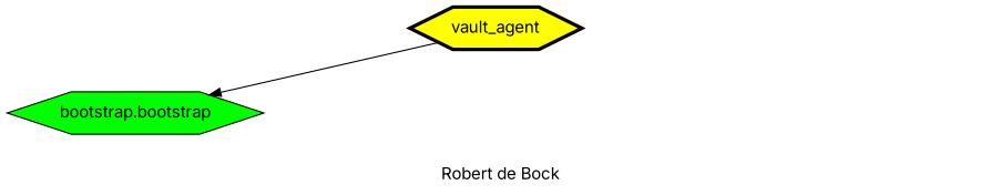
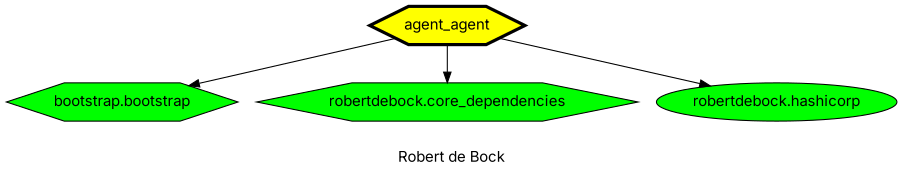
  digraph {
    fontname=Inter
    label="Robert de Bock"
    node [fillcolor=green fontname=Inter shape=hexagon style=filled]
    edge [fontname=Inter]
-   vault_agent [fillcolor=yellow penwidth=3]
+   vault_agent [fillcolor=yellow penwidth=3 label=agent_agent]
    n2 [label="bootstrap.bootstrap"]
+   "robertdebock.core_dependencies"
+   "robertdebock.hashicorp" [shape=ellipse]
    vault_agent -> n2
+   vault_agent -> "robertdebock.core_dependencies"
+   vault_agent -> "robertdebock.hashicorp"
  }
